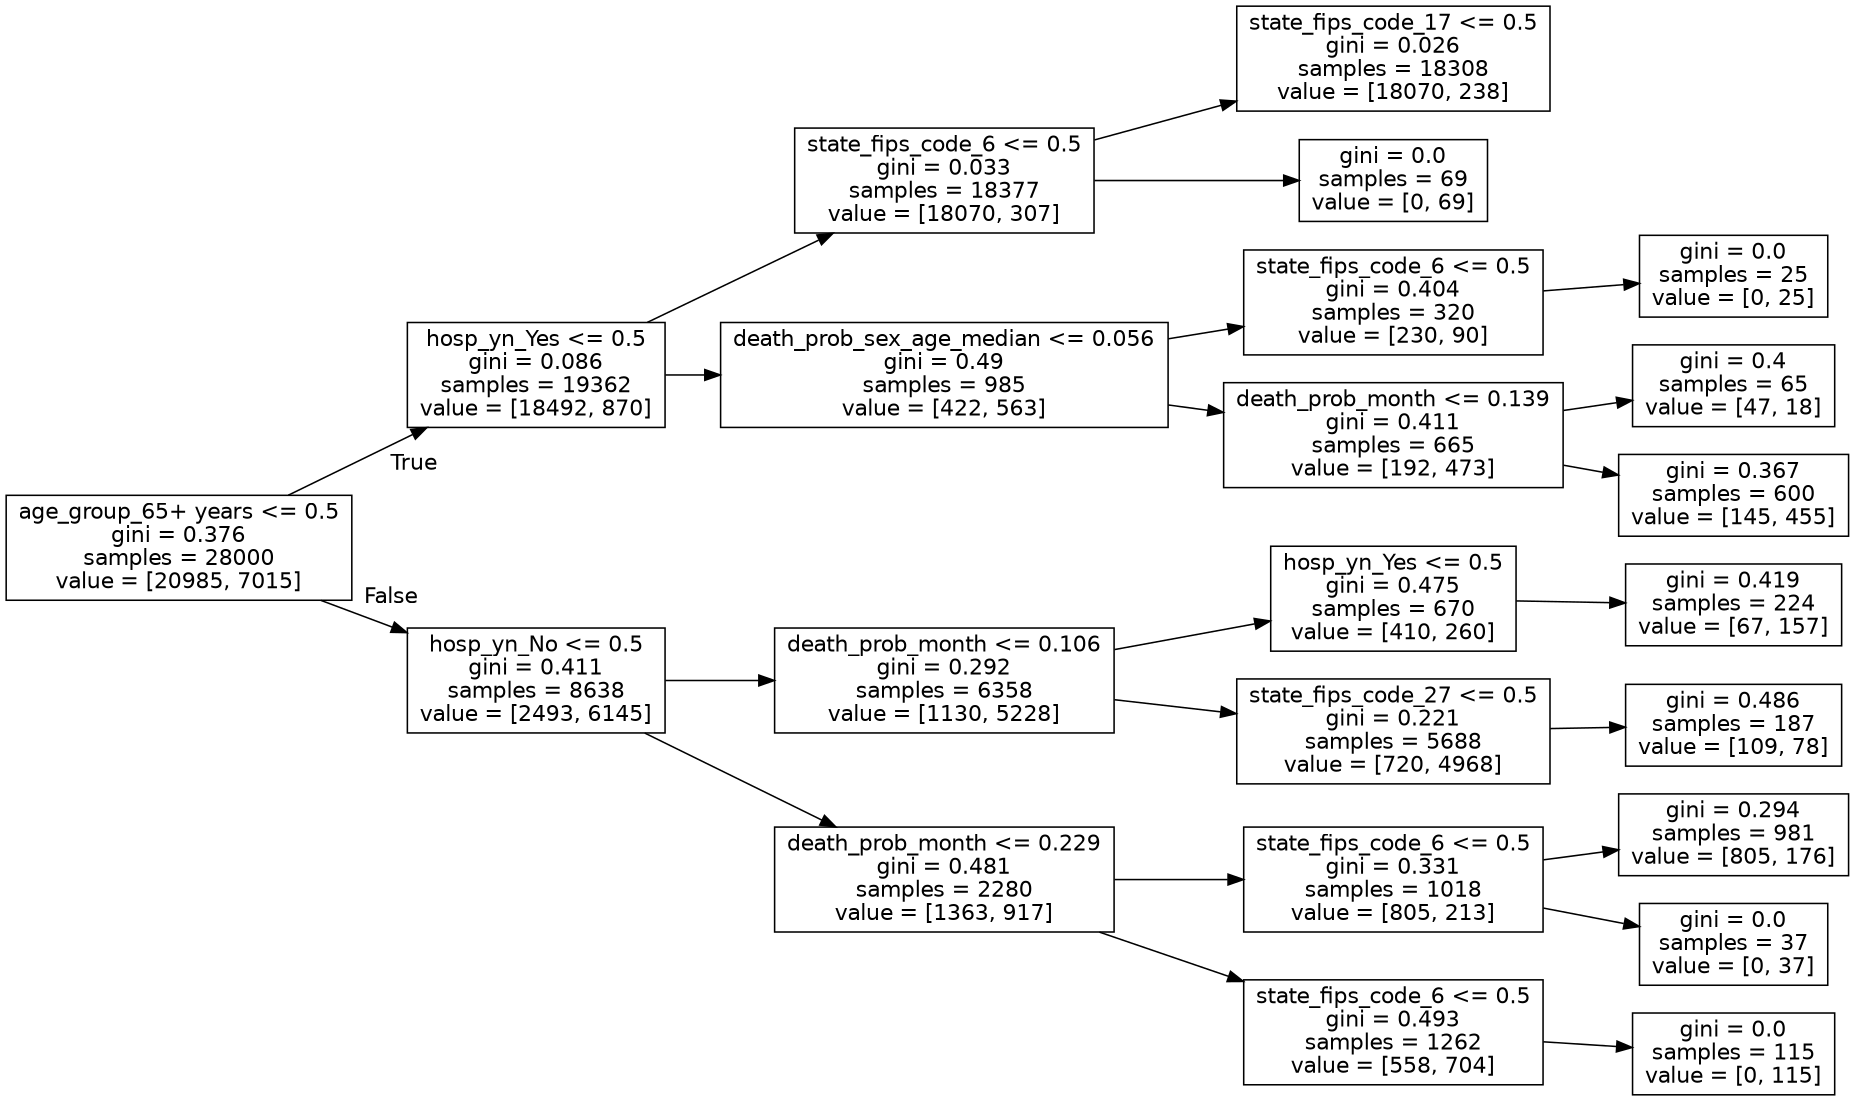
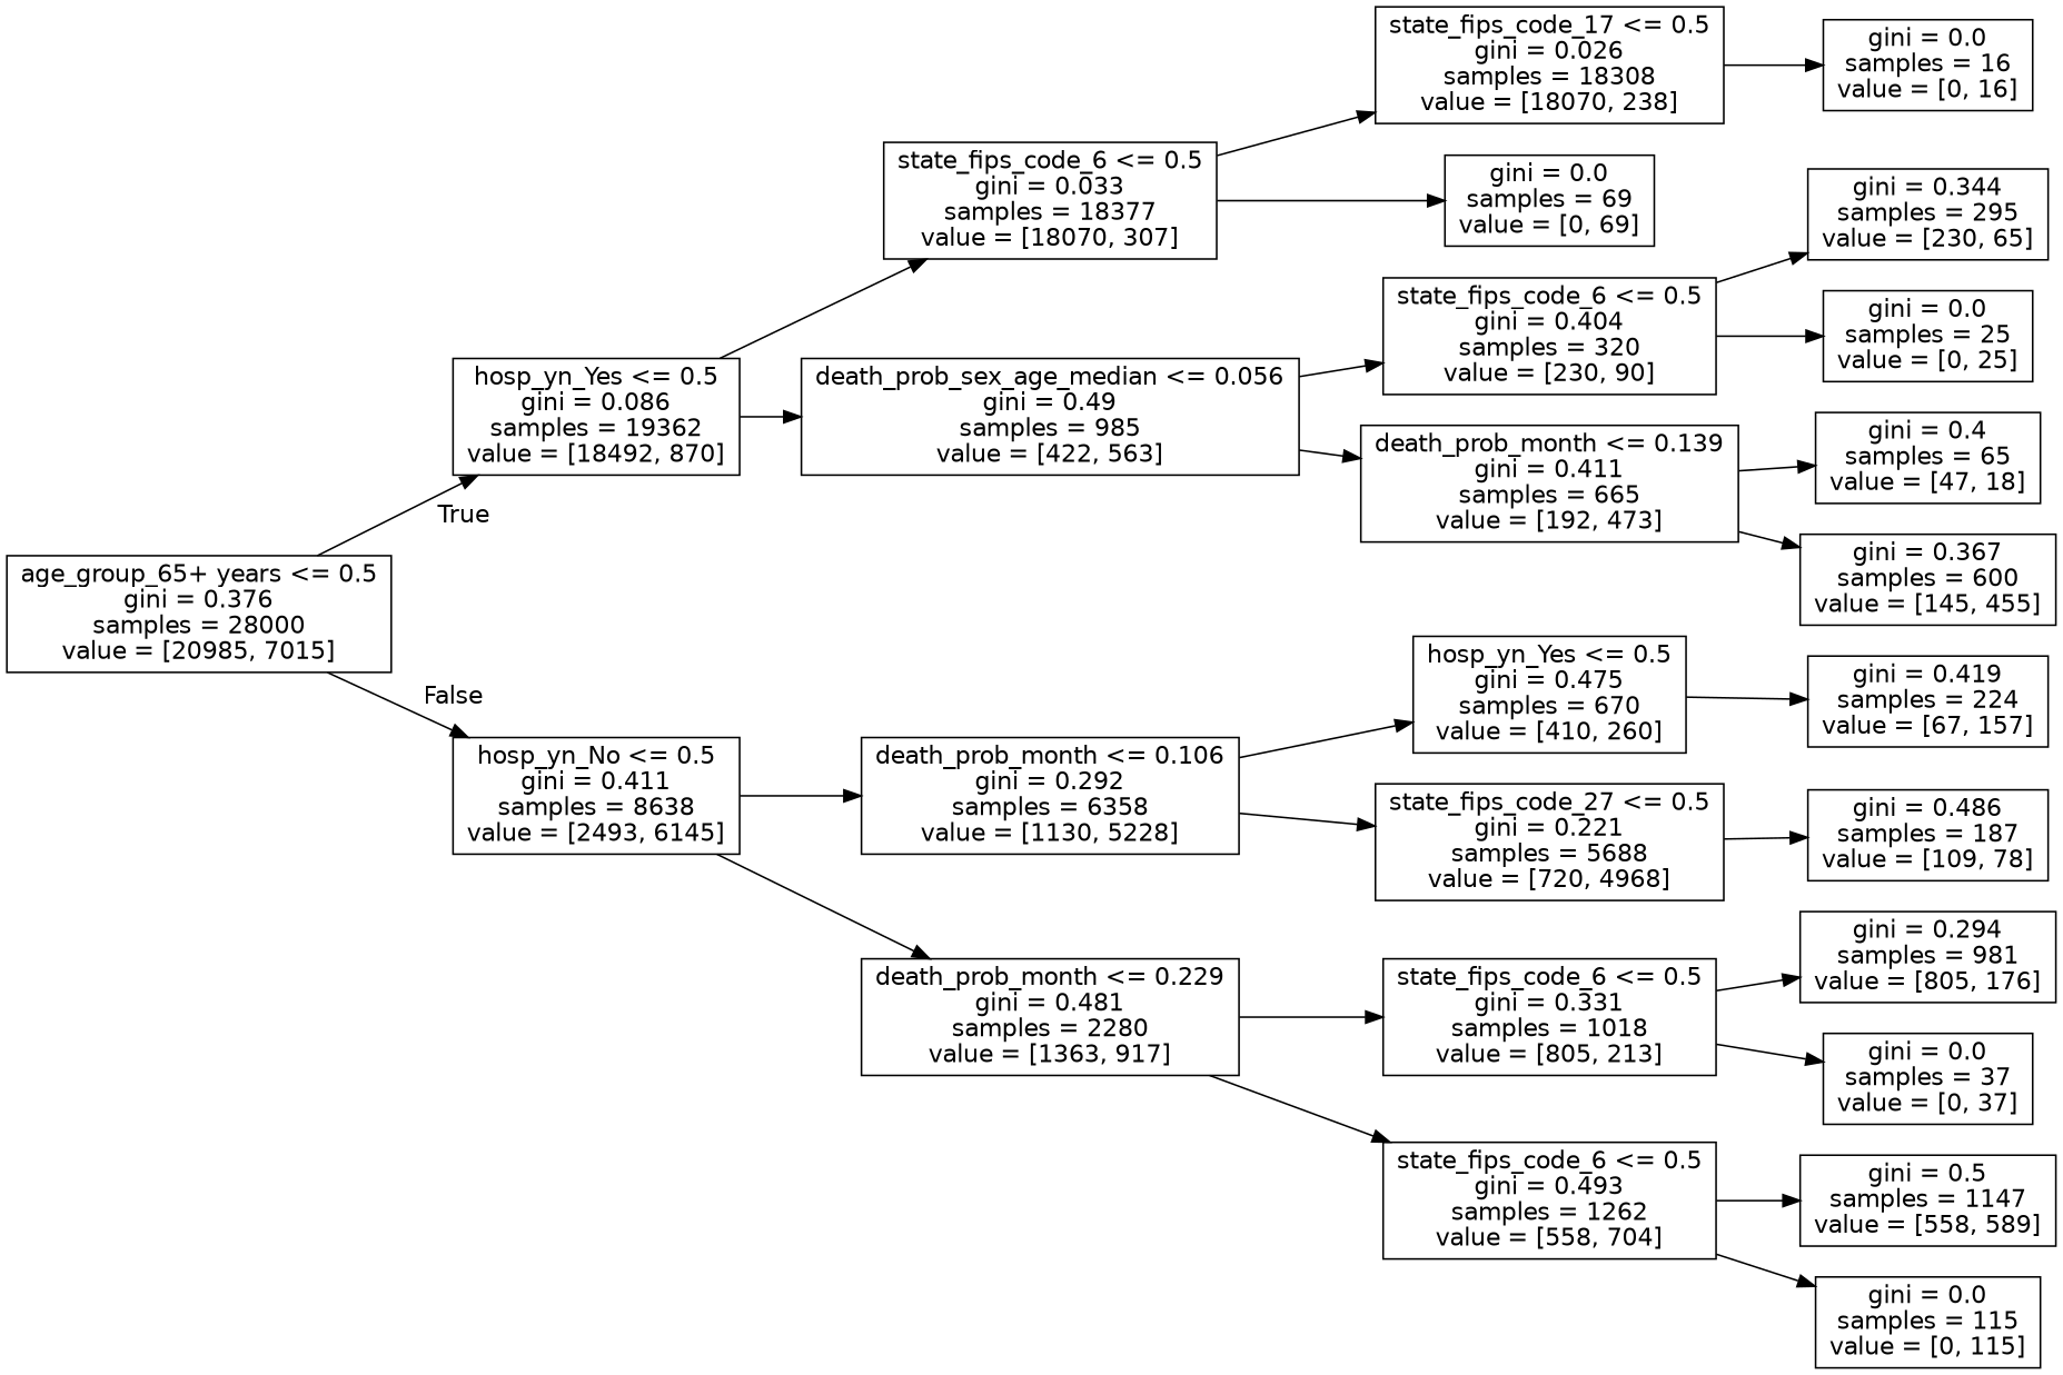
  digraph {
    rankdir=LR
    node [fontname=helvetica shape=box]
    edge [fontname=helvetica]
    n1 [label="age_group_65+ years <= 0.5\ngini = 0.376\nsamples = 28000\nvalue = [20985, 7015]"]
    n2 [label="hosp_yn_Yes <= 0.5\ngini = 0.086\nsamples = 19362\nvalue = [18492, 870]"]
    n3 [label="hosp_yn_No <= 0.5\ngini = 0.411\nsamples = 8638\nvalue = [2493, 6145]"]
    n4 [label="state_fips_code_6 <= 0.5\ngini = 0.033\nsamples = 18377\nvalue = [18070, 307]"]
    n5 [label="death_prob_sex_age_median <= 0.056\ngini = 0.49\nsamples = 985\nvalue = [422, 563]"]
    n6 [label="death_prob_month <= 0.106\ngini = 0.292\nsamples = 6358\nvalue = [1130, 5228]"]
    n7 [label="death_prob_month <= 0.229\ngini = 0.481\nsamples = 2280\nvalue = [1363, 917]"]
    n8 [label="state_fips_code_17 <= 0.5\ngini = 0.026\nsamples = 18308\nvalue = [18070, 238]"]
    n9 [label="gini = 0.0\nsamples = 69\nvalue = [0, 69]"]
    n10 [label="state_fips_code_6 <= 0.5\ngini = 0.404\nsamples = 320\nvalue = [230, 90]"]
    n11 [label="death_prob_month <= 0.139\ngini = 0.411\nsamples = 665\nvalue = [192, 473]"]
+   n12 [label="gini = 0.0\nsamples = 16\nvalue = [0, 16]"]
+   n13 [label="gini = 0.344\nsamples = 295\nvalue = [230, 65]"]
    n14 [label="gini = 0.0\nsamples = 25\nvalue = [0, 25]"]
    n15 [label="gini = 0.4\nsamples = 65\nvalue = [47, 18]"]
    n16 [label="gini = 0.367\nsamples = 600\nvalue = [145, 455]"]
    n17 [label="hosp_yn_Yes <= 0.5\ngini = 0.475\nsamples = 670\nvalue = [410, 260]"]
    n18 [label="state_fips_code_27 <= 0.5\ngini = 0.221\nsamples = 5688\nvalue = [720, 4968]"]
    n19 [label="state_fips_code_6 <= 0.5\ngini = 0.331\nsamples = 1018\nvalue = [805, 213]"]
    n20 [label="state_fips_code_6 <= 0.5\ngini = 0.493\nsamples = 1262\nvalue = [558, 704]"]
    n21 [label="gini = 0.419\nsamples = 224\nvalue = [67, 157]"]
    n22 [label="gini = 0.486\nsamples = 187\nvalue = [109, 78]"]
    n23 [label="gini = 0.294\nsamples = 981\nvalue = [805, 176]"]
    n24 [label="gini = 0.0\nsamples = 37\nvalue = [0, 37]"]
+   n25 [label="gini = 0.5\nsamples = 1147\nvalue = [558, 589]"]
    n26 [label="gini = 0.0\nsamples = 115\nvalue = [0, 115]"]
    n1 -> n2 [headlabel=True labelangle=45 labeldistance=2.5]
    n1 -> n3 [headlabel=False labelangle=-45 labeldistance=2.5]
    n2 -> n4
    n2 -> n5
    n3 -> n6
    n3 -> n7
    n4 -> n8
    n4 -> n9
    n5 -> n10
    n5 -> n11
    n6 -> n17
    n6 -> n18
    n7 -> n19
    n7 -> n20
+   n8 -> n12
+   n10 -> n13
    n10 -> n14
    n11 -> n15
    n11 -> n16
    n17 -> n21
    n18 -> n22
    n19 -> n23
    n19 -> n24
+   n20 -> n25
    n20 -> n26
  }
